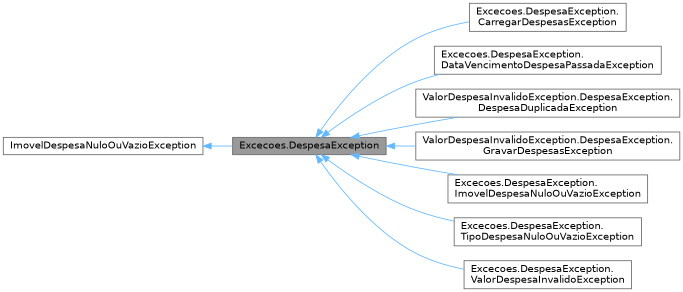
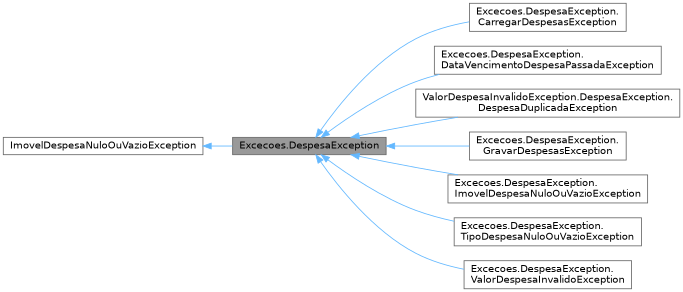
  digraph {
    rankdir=LR
    node [color=gray40 fillcolor=white fontname=Helvetica fontsize=12 shape=box style=filled]
    edge [color=steelblue1 dir=back fontname=Helvetica fontsize=12 labelfontname=Helvetica labelfontsize=10 style=solid]
    n1 [fillcolor=grey60 fontcolor=black height=0.2 label="Excecoes.DespesaException" width=0.4]
    n2 [height=0.2 label="Excecoes.DespesaException.\lCarregarDespesasException" width=0.4]
    n3 [height=0.2 label="Excecoes.DespesaException.\lDataVencimentoDespesaPassadaException" width=0.4]
    n4 [height=0.2 label="ValorDespesaInvalidoException.DespesaException.\lDespesaDuplicadaException" width=0.4]
-   n5 [height=0.2 label="ValorDespesaInvalidoException.DespesaException.\lGravarDespesasException" width=0.4]
+   n5 [height=0.2 label="Excecoes.DespesaException.\lGravarDespesasException" width=0.4]
    n6 [height=0.2 label="Excecoes.DespesaException.\lImovelDespesaNuloOuVazioException" width=0.4]
    n7 [height=0.2 label="Excecoes.DespesaException.\lTipoDespesaNuloOuVazioException" width=0.4]
    n8 [height=0.2 label="Excecoes.DespesaException.\lValorDespesaInvalidoException" width=0.4]
    n9 [height=0.2 label=ImovelDespesaNuloOuVazioException width=0.4]
    n1 -> n2
    n1 -> n3
    n1 -> n4
    n1 -> n5
    n1 -> n6
    n1 -> n7
    n1 -> n8
    n9 -> n1
  }
